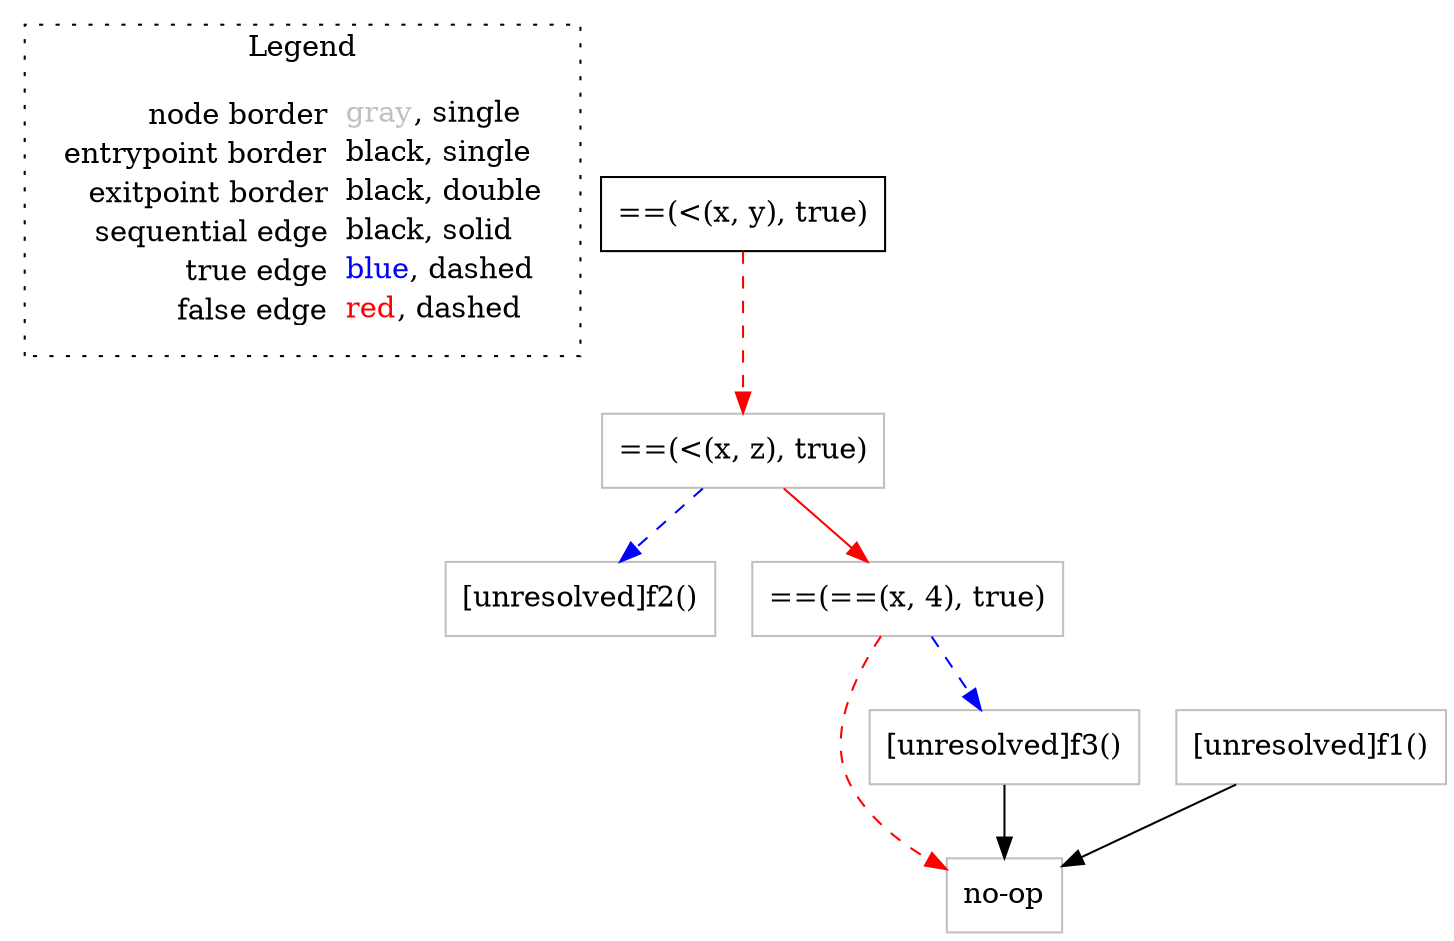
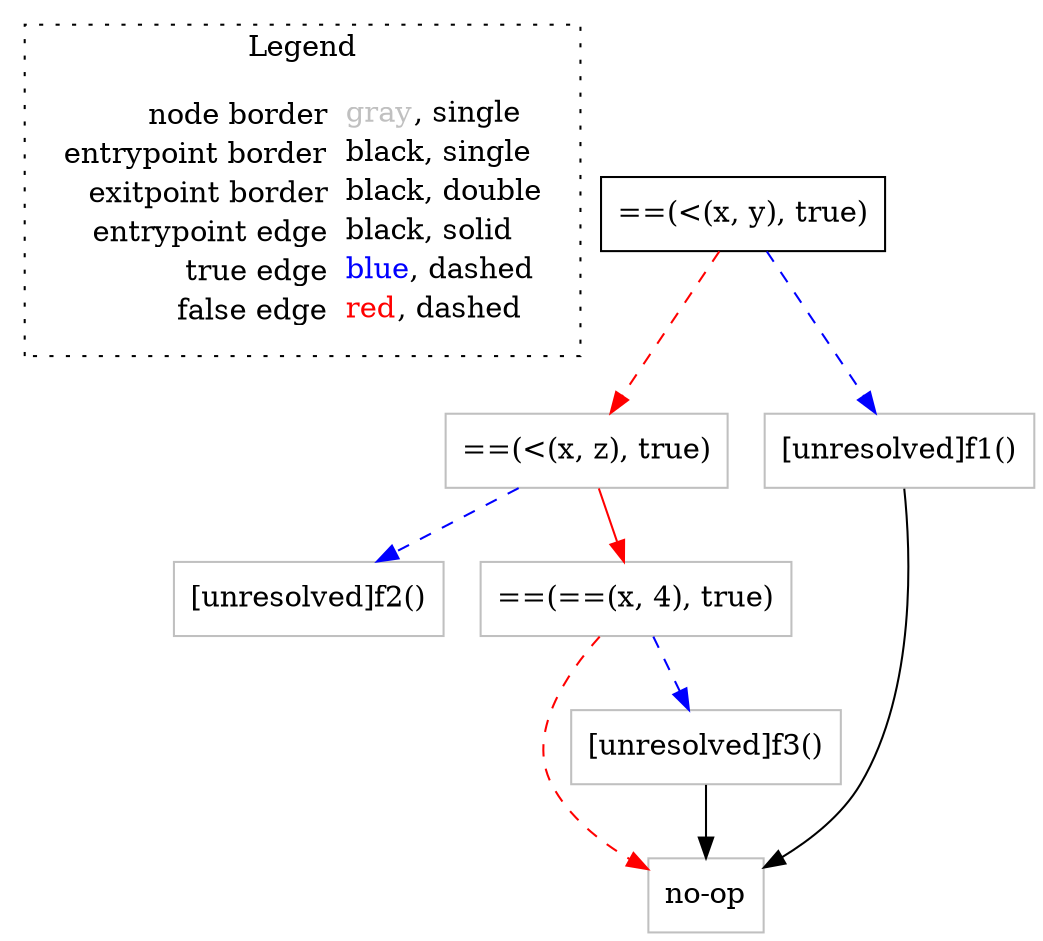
  digraph {
    node [shape=rect color=gray]
    edge [color=red style=dashed]
-   n1 [label=<<table border="0" cellpadding="2" cellspacing="0" cellborder="0"><tr><td align="right">node border&nbsp;</td><td align="left"><font color="gray">gray</font>, single</td></tr><tr><td align="right">entrypoint border&nbsp;</td><td align="left"><font color="black">black</font>, single</td></tr><tr><td align="right">exitpoint border&nbsp;</td><td align="left"><font color="black">black</font>, double</td></tr><tr><td align="right">sequential edge&nbsp;</td><td align="left"><font color="black">black</font>, solid</td></tr><tr><td align="right">true edge&nbsp;</td><td align="left"><font color="blue">blue</font>, dashed</td></tr><tr><td align="right">false edge&nbsp;</td><td align="left"><font color="red">red</font>, dashed</td></tr></table>> shape=plaintext color=""]
+   n1 [label=<<table border="0" cellpadding="2" cellspacing="0" cellborder="0"><tr><td align="right">node border&nbsp;</td><td align="left"><font color="gray">gray</font>, single</td></tr><tr><td align="right">entrypoint border&nbsp;</td><td align="left"><font color="black">black</font>, single</td></tr><tr><td align="right">exitpoint border&nbsp;</td><td align="left"><font color="black">black</font>, double</td></tr><tr><td align="right">entrypoint edge&nbsp;</td><td align="left"><font color="black">black</font>, solid</td></tr><tr><td align="right">true edge&nbsp;</td><td align="left"><font color="blue">blue</font>, dashed</td></tr><tr><td align="right">false edge&nbsp;</td><td align="left"><font color="red">red</font>, dashed</td></tr></table>> shape=plaintext color=""]
    n2 [color=black label=<==(&lt;(x, y), true)>]
    n3 [label=<==(&lt;(x, z), true)>]
    n4 [label=<[unresolved]f1()>]
    n5 [label=<[unresolved]f2()>]
    n6 [label=<==(==(x, 4), true)>]
    n7 [label=<no-op>]
    n8 [label=<[unresolved]f3()>]
    subgraph cluster_1 {
      label=Legend
      style=dotted
      n1
    }
    n2 -> n3
+   n2 -> n4 [color=blue]
    n3 -> n5 [color=blue]
    n3 -> n6 [style=solid]
    n4 -> n7 [color=black style=""]
    n6 -> n7
    n6 -> n8 [color=blue]
    n8 -> n7 [color=black style=""]
  }
